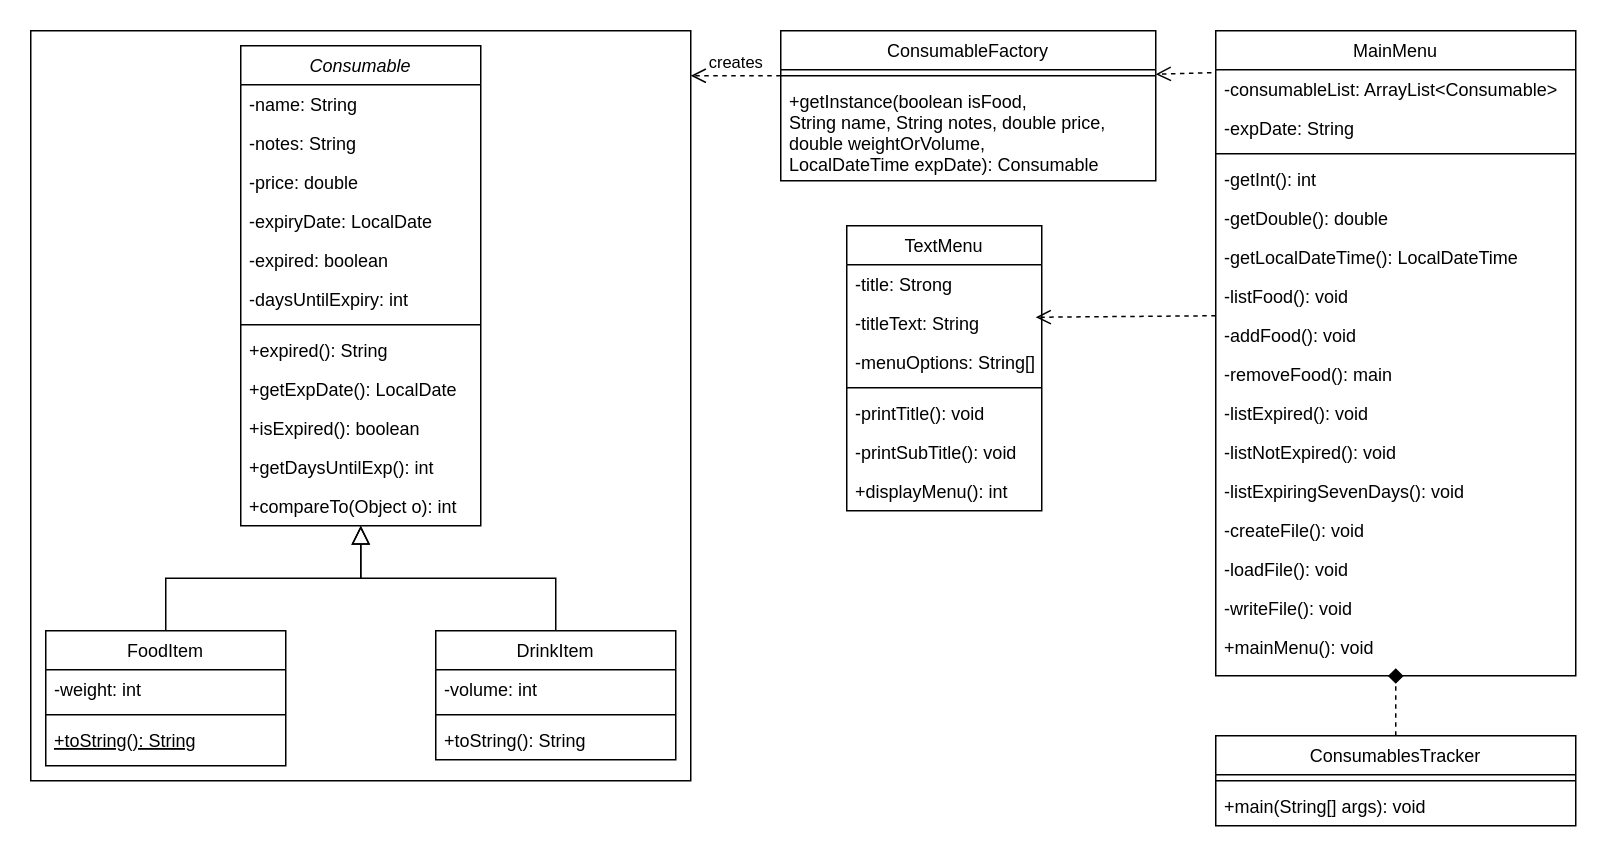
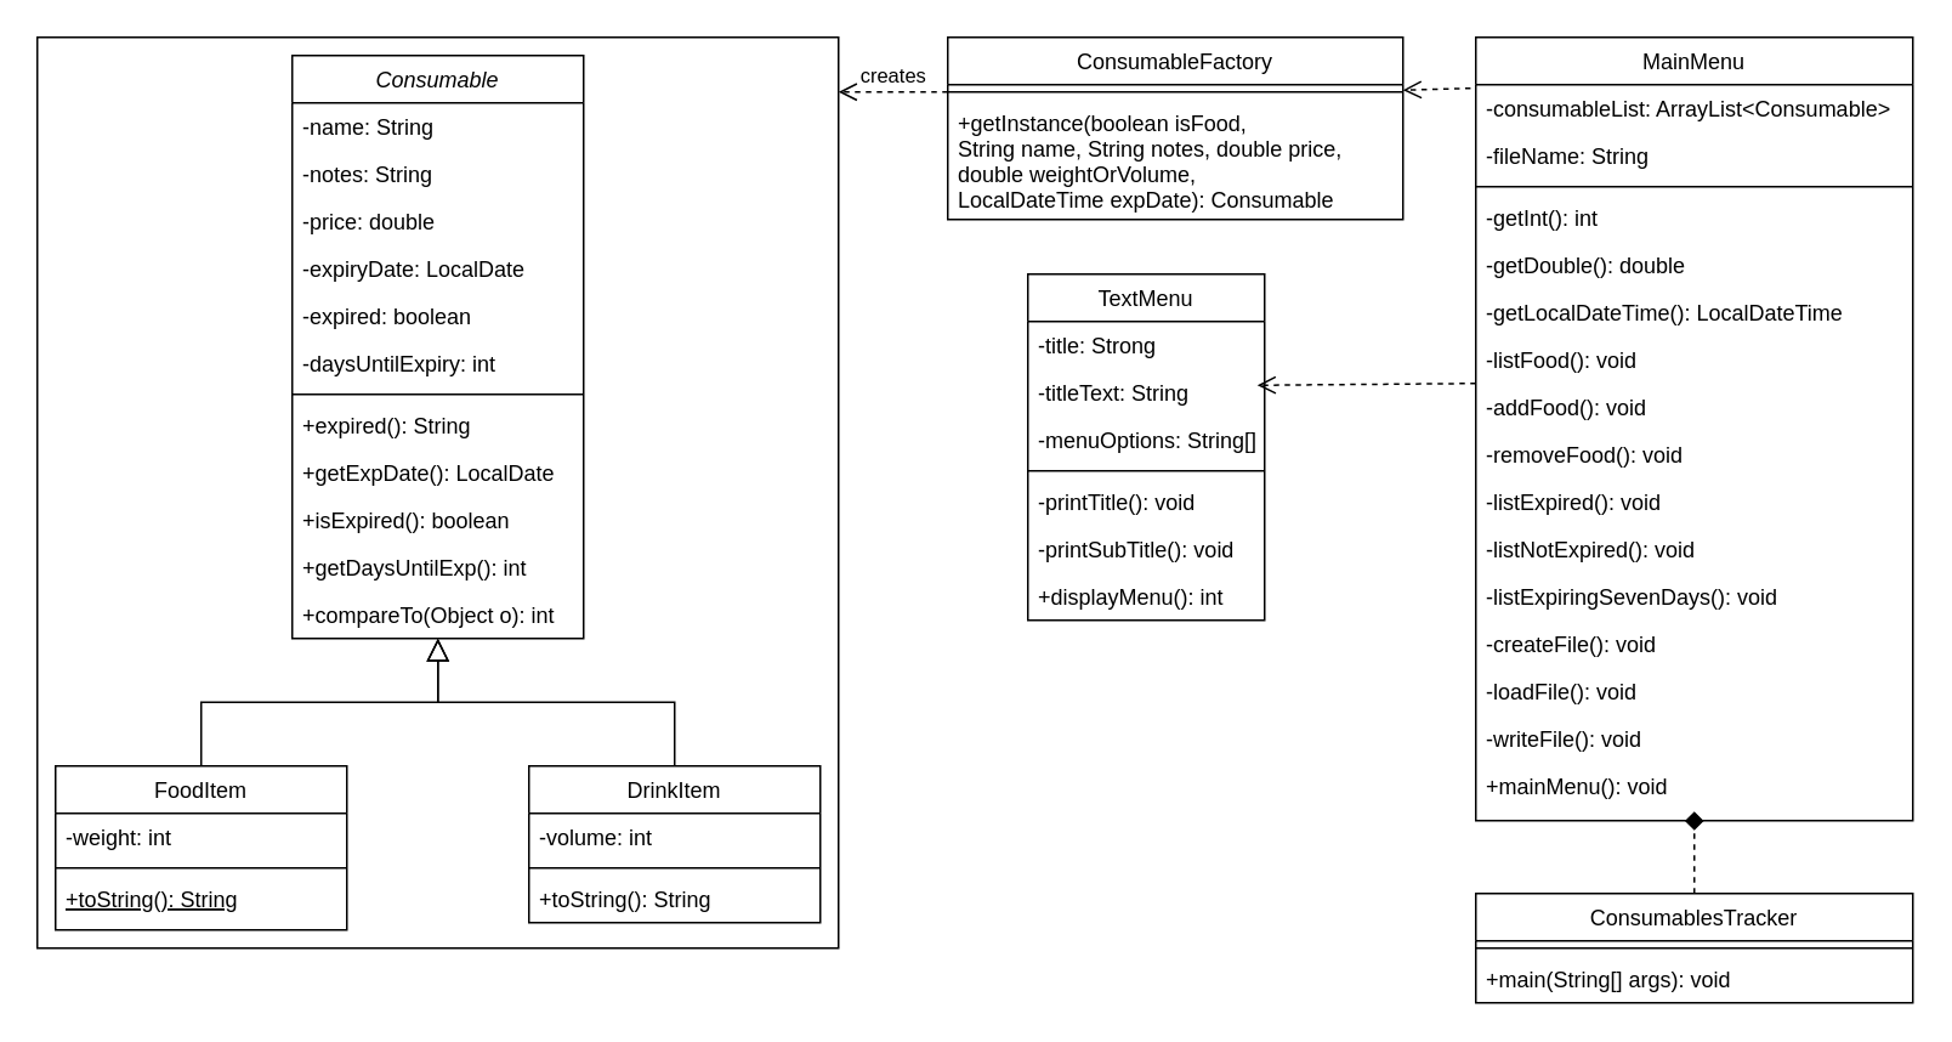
  <mxCell id="0" />
  <mxCell id="1" parent="0" />
  <mxCell id="2" value="" style="rounded=0;whiteSpace=wrap;html=1;" parent="1" vertex="1"><mxGeometry x="20" y="20" width="440" height="500" as="geometry" /></mxCell>
  <mxCell id="3" value="Consumable" style="swimlane;fontStyle=2;align=center;verticalAlign=top;childLayout=stackLayout;horizontal=1;startSize=26;horizontalStack=0;resizeParent=1;resizeLast=0;collapsible=1;marginBottom=0;rounded=0;shadow=0;strokeWidth=1;" parent="1" vertex="1"><mxGeometry x="160" y="30" width="160" height="320" as="geometry"><mxRectangle x="220" y="120" width="160" height="26" as="alternateBounds" /></mxGeometry></mxCell>
  <mxCell id="4" value="-name: String" style="text;align=left;verticalAlign=top;spacingLeft=4;spacingRight=4;overflow=hidden;rotatable=0;points=[[0,0.5],[1,0.5]];portConstraint=eastwest;" parent="3" vertex="1"><mxGeometry y="26" width="160" height="26" as="geometry" /></mxCell>
  <mxCell id="5" value="-notes: String" style="text;align=left;verticalAlign=top;spacingLeft=4;spacingRight=4;overflow=hidden;rotatable=0;points=[[0,0.5],[1,0.5]];portConstraint=eastwest;" parent="3" vertex="1"><mxGeometry y="52" width="160" height="26" as="geometry" /></mxCell>
  <mxCell id="6" value="-price: double" style="text;align=left;verticalAlign=top;spacingLeft=4;spacingRight=4;overflow=hidden;rotatable=0;points=[[0,0.5],[1,0.5]];portConstraint=eastwest;" parent="3" vertex="1"><mxGeometry y="78" width="160" height="26" as="geometry" /></mxCell>
  <mxCell id="7" value="-expiryDate: LocalDate" style="text;align=left;verticalAlign=top;spacingLeft=4;spacingRight=4;overflow=hidden;rotatable=0;points=[[0,0.5],[1,0.5]];portConstraint=eastwest;rounded=0;shadow=0;html=0;" parent="3" vertex="1"><mxGeometry y="104" width="160" height="26" as="geometry" /></mxCell>
  <mxCell id="8" value="-expired: boolean" style="text;align=left;verticalAlign=top;spacingLeft=4;spacingRight=4;overflow=hidden;rotatable=0;points=[[0,0.5],[1,0.5]];portConstraint=eastwest;rounded=0;shadow=0;html=0;" parent="3" vertex="1"><mxGeometry y="130" width="160" height="26" as="geometry" /></mxCell>
  <mxCell id="9" value="-daysUntilExpiry: int" style="text;align=left;verticalAlign=top;spacingLeft=4;spacingRight=4;overflow=hidden;rotatable=0;points=[[0,0.5],[1,0.5]];portConstraint=eastwest;rounded=0;shadow=0;html=0;" parent="3" vertex="1"><mxGeometry y="156" width="160" height="26" as="geometry" /></mxCell>
  <mxCell id="10" value="" style="line;html=1;strokeWidth=1;align=left;verticalAlign=middle;spacingTop=-1;spacingLeft=3;spacingRight=3;rotatable=0;labelPosition=right;points=[];portConstraint=eastwest;" parent="3" vertex="1"><mxGeometry y="182" width="160" height="8" as="geometry" /></mxCell>
  <mxCell id="11" value="+expired(): String" style="text;align=left;verticalAlign=top;spacingLeft=4;spacingRight=4;overflow=hidden;rotatable=0;points=[[0,0.5],[1,0.5]];portConstraint=eastwest;" parent="3" vertex="1"><mxGeometry y="190" width="160" height="26" as="geometry" /></mxCell>
  <mxCell id="12" value="+getExpDate(): LocalDate" style="text;align=left;verticalAlign=top;spacingLeft=4;spacingRight=4;overflow=hidden;rotatable=0;points=[[0,0.5],[1,0.5]];portConstraint=eastwest;" parent="3" vertex="1"><mxGeometry y="216" width="160" height="26" as="geometry" /></mxCell>
  <mxCell id="13" value="+isExpired(): boolean" style="text;align=left;verticalAlign=top;spacingLeft=4;spacingRight=4;overflow=hidden;rotatable=0;points=[[0,0.5],[1,0.5]];portConstraint=eastwest;" parent="3" vertex="1"><mxGeometry y="242" width="160" height="26" as="geometry" /></mxCell>
  <mxCell id="14" value="+getDaysUntilExp(): int" style="text;align=left;verticalAlign=top;spacingLeft=4;spacingRight=4;overflow=hidden;rotatable=0;points=[[0,0.5],[1,0.5]];portConstraint=eastwest;" parent="3" vertex="1"><mxGeometry y="268" width="160" height="26" as="geometry" /></mxCell>
  <mxCell id="15" value="+compareTo(Object o): int" style="text;align=left;verticalAlign=top;spacingLeft=4;spacingRight=4;overflow=hidden;rotatable=0;points=[[0,0.5],[1,0.5]];portConstraint=eastwest;" vertex="1" parent="3"><mxGeometry y="294" width="160" height="26" as="geometry" /></mxCell>
  <mxCell id="16" value="FoodItem" style="swimlane;fontStyle=0;align=center;verticalAlign=top;childLayout=stackLayout;horizontal=1;startSize=26;horizontalStack=0;resizeParent=1;resizeLast=0;collapsible=1;marginBottom=0;rounded=0;shadow=0;strokeWidth=1;" parent="1" vertex="1"><mxGeometry x="30" y="420" width="160" height="90" as="geometry"><mxRectangle x="130" y="380" width="160" height="26" as="alternateBounds" /></mxGeometry></mxCell>
  <mxCell id="17" value="-weight: int" style="text;align=left;verticalAlign=top;spacingLeft=4;spacingRight=4;overflow=hidden;rotatable=0;points=[[0,0.5],[1,0.5]];portConstraint=eastwest;" parent="16" vertex="1"><mxGeometry y="26" width="160" height="26" as="geometry" /></mxCell>
  <mxCell id="18" value="" style="line;html=1;strokeWidth=1;align=left;verticalAlign=middle;spacingTop=-1;spacingLeft=3;spacingRight=3;rotatable=0;labelPosition=right;points=[];portConstraint=eastwest;" parent="16" vertex="1"><mxGeometry y="52" width="160" height="8" as="geometry" /></mxCell>
  <mxCell id="19" value="+toString(): String" style="text;align=left;verticalAlign=top;spacingLeft=4;spacingRight=4;overflow=hidden;rotatable=0;points=[[0,0.5],[1,0.5]];portConstraint=eastwest;fontStyle=4" parent="16" vertex="1"><mxGeometry y="60" width="160" height="26" as="geometry" /></mxCell>
  <mxCell id="20" value="" style="endArrow=block;endSize=10;endFill=0;shadow=0;strokeWidth=1;rounded=0;edgeStyle=elbowEdgeStyle;elbow=vertical;" parent="1" source="16" target="3" edge="1"><mxGeometry width="160" relative="1" as="geometry"><mxPoint x="140" y="133" as="sourcePoint" /><mxPoint x="140" y="133" as="targetPoint" /></mxGeometry></mxCell>
  <mxCell id="21" value="DrinkItem" style="swimlane;fontStyle=0;align=center;verticalAlign=top;childLayout=stackLayout;horizontal=1;startSize=26;horizontalStack=0;resizeParent=1;resizeLast=0;collapsible=1;marginBottom=0;rounded=0;shadow=0;strokeWidth=1;" parent="1" vertex="1"><mxGeometry x="290" y="420" width="160" height="86" as="geometry"><mxRectangle x="340" y="380" width="170" height="26" as="alternateBounds" /></mxGeometry></mxCell>
  <mxCell id="22" value="-volume: int" style="text;align=left;verticalAlign=top;spacingLeft=4;spacingRight=4;overflow=hidden;rotatable=0;points=[[0,0.5],[1,0.5]];portConstraint=eastwest;" parent="21" vertex="1"><mxGeometry y="26" width="160" height="26" as="geometry" /></mxCell>
  <mxCell id="23" value="" style="line;html=1;strokeWidth=1;align=left;verticalAlign=middle;spacingTop=-1;spacingLeft=3;spacingRight=3;rotatable=0;labelPosition=right;points=[];portConstraint=eastwest;" parent="21" vertex="1"><mxGeometry y="52" width="160" height="8" as="geometry" /></mxCell>
  <mxCell id="24" value="+toString(): String" style="text;align=left;verticalAlign=top;spacingLeft=4;spacingRight=4;overflow=hidden;rotatable=0;points=[[0,0.5],[1,0.5]];portConstraint=eastwest;" parent="21" vertex="1"><mxGeometry y="60" width="160" height="26" as="geometry" /></mxCell>
  <mxCell id="25" value="" style="endArrow=block;endSize=10;endFill=0;shadow=0;strokeWidth=1;rounded=0;edgeStyle=elbowEdgeStyle;elbow=vertical;" parent="1" source="21" target="3" edge="1"><mxGeometry width="160" relative="1" as="geometry"><mxPoint x="150" y="303" as="sourcePoint" /><mxPoint x="250" y="201" as="targetPoint" /></mxGeometry></mxCell>
  <mxCell id="26" value="TextMenu" style="swimlane;fontStyle=0;align=center;verticalAlign=top;childLayout=stackLayout;horizontal=1;startSize=26;horizontalStack=0;resizeParent=1;resizeLast=0;collapsible=1;marginBottom=0;rounded=0;shadow=0;strokeWidth=1;" parent="1" vertex="1"><mxGeometry x="564" y="150" width="130" height="190" as="geometry"><mxRectangle x="550" y="140" width="160" height="26" as="alternateBounds" /></mxGeometry></mxCell>
  <mxCell id="27" value="-title: Strong" style="text;align=left;verticalAlign=top;spacingLeft=4;spacingRight=4;overflow=hidden;rotatable=0;points=[[0,0.5],[1,0.5]];portConstraint=eastwest;rounded=0;shadow=0;html=0;" parent="26" vertex="1"><mxGeometry y="26" width="130" height="26" as="geometry" /></mxCell>
  <mxCell id="28" value="-titleText: String" style="text;align=left;verticalAlign=top;spacingLeft=4;spacingRight=4;overflow=hidden;rotatable=0;points=[[0,0.5],[1,0.5]];portConstraint=eastwest;" parent="26" vertex="1"><mxGeometry y="52" width="130" height="26" as="geometry" /></mxCell>
  <mxCell id="29" value="-menuOptions: String[]" style="text;align=left;verticalAlign=top;spacingLeft=4;spacingRight=4;overflow=hidden;rotatable=0;points=[[0,0.5],[1,0.5]];portConstraint=eastwest;rounded=0;shadow=0;html=0;" vertex="1" parent="26"><mxGeometry y="78" width="130" height="26" as="geometry" /></mxCell>
  <mxCell id="30" value="" style="line;html=1;strokeWidth=1;align=left;verticalAlign=middle;spacingTop=-1;spacingLeft=3;spacingRight=3;rotatable=0;labelPosition=right;points=[];portConstraint=eastwest;" parent="26" vertex="1"><mxGeometry y="104" width="130" height="8" as="geometry" /></mxCell>
  <mxCell id="31" value="-printTitle(): void" style="text;align=left;verticalAlign=top;spacingLeft=4;spacingRight=4;overflow=hidden;rotatable=0;points=[[0,0.5],[1,0.5]];portConstraint=eastwest;" parent="26" vertex="1"><mxGeometry y="112" width="130" height="26" as="geometry" /></mxCell>
  <mxCell id="32" value="-printSubTitle(): void" style="text;align=left;verticalAlign=top;spacingLeft=4;spacingRight=4;overflow=hidden;rotatable=0;points=[[0,0.5],[1,0.5]];portConstraint=eastwest;" vertex="1" parent="26"><mxGeometry y="138" width="130" height="26" as="geometry" /></mxCell>
  <mxCell id="33" value="+displayMenu(): int" style="text;align=left;verticalAlign=top;spacingLeft=4;spacingRight=4;overflow=hidden;rotatable=0;points=[[0,0.5],[1,0.5]];portConstraint=eastwest;" parent="26" vertex="1"><mxGeometry y="164" width="130" height="26" as="geometry" /></mxCell>
  <mxCell id="34" value="ConsumableFactory" style="swimlane;fontStyle=0;align=center;verticalAlign=top;childLayout=stackLayout;horizontal=1;startSize=26;horizontalStack=0;resizeParent=1;resizeLast=0;collapsible=1;marginBottom=0;rounded=0;shadow=0;strokeWidth=1;" parent="1" vertex="1"><mxGeometry x="520" y="20" width="250" height="100" as="geometry"><mxRectangle x="340" y="380" width="170" height="26" as="alternateBounds" /></mxGeometry></mxCell>
  <mxCell id="35" value="" style="line;html=1;strokeWidth=1;align=left;verticalAlign=middle;spacingTop=-1;spacingLeft=3;spacingRight=3;rotatable=0;labelPosition=right;points=[];portConstraint=eastwest;" parent="34" vertex="1"><mxGeometry y="26" width="250" height="8" as="geometry" /></mxCell>
  <mxCell id="36" value="+getInstance(boolean isFood,&#10;String name, String notes, double price, &#10;double weightOrVolume,&#10;LocalDateTime expDate): Consumable" style="text;align=left;verticalAlign=top;spacingLeft=4;spacingRight=4;overflow=hidden;rotatable=0;points=[[0,0.5],[1,0.5]];portConstraint=eastwest;" parent="34" vertex="1"><mxGeometry y="34" width="250" height="66" as="geometry" /></mxCell>
  <mxCell id="37" value="creates" style="html=1;verticalAlign=bottom;endArrow=open;dashed=1;endSize=8;rounded=0;exitX=0;exitY=0.5;exitDx=0;exitDy=0;exitPerimeter=0;" parent="1" source="35" edge="1"><mxGeometry relative="1" as="geometry"><mxPoint x="334" y="570" as="sourcePoint" /><mxPoint x="460" y="50" as="targetPoint" /></mxGeometry></mxCell>
  <mxCell id="38" value="MainMenu" style="swimlane;fontStyle=0;align=center;verticalAlign=top;childLayout=stackLayout;horizontal=1;startSize=26;horizontalStack=0;resizeParent=1;resizeLast=0;collapsible=1;marginBottom=0;rounded=0;shadow=0;strokeWidth=1;" parent="1" vertex="1"><mxGeometry x="810" y="20" width="240" height="430" as="geometry"><mxRectangle x="550" y="140" width="160" height="26" as="alternateBounds" /></mxGeometry></mxCell>
  <mxCell id="39" value="-consumableList: ArrayList&lt;Consumable&gt;" style="text;align=left;verticalAlign=top;spacingLeft=4;spacingRight=4;overflow=hidden;rotatable=0;points=[[0,0.5],[1,0.5]];portConstraint=eastwest;rounded=0;shadow=0;html=0;" parent="38" vertex="1"><mxGeometry y="26" width="240" height="26" as="geometry" /></mxCell>
- <mxCell id="40" value="-expDate: String" style="text;align=left;verticalAlign=top;spacingLeft=4;spacingRight=4;overflow=hidden;rotatable=0;points=[[0,0.5],[1,0.5]];portConstraint=eastwest;rounded=0;shadow=0;html=0;" vertex="1" parent="38"><mxGeometry y="52" width="240" height="26" as="geometry" /></mxCell>
+ <mxCell id="40" value="-fileName: String" style="text;align=left;verticalAlign=top;spacingLeft=4;spacingRight=4;overflow=hidden;rotatable=0;points=[[0,0.5],[1,0.5]];portConstraint=eastwest;rounded=0;shadow=0;html=0;" vertex="1" parent="38"><mxGeometry y="52" width="240" height="26" as="geometry" /></mxCell>
  <mxCell id="41" value="" style="line;html=1;strokeWidth=1;align=left;verticalAlign=middle;spacingTop=-1;spacingLeft=3;spacingRight=3;rotatable=0;labelPosition=right;points=[];portConstraint=eastwest;" parent="38" vertex="1"><mxGeometry y="78" width="240" height="8" as="geometry" /></mxCell>
  <mxCell id="42" value="-getInt(): int" style="text;align=left;verticalAlign=top;spacingLeft=4;spacingRight=4;overflow=hidden;rotatable=0;points=[[0,0.5],[1,0.5]];portConstraint=eastwest;" parent="38" vertex="1"><mxGeometry y="86" width="240" height="26" as="geometry" /></mxCell>
  <mxCell id="43" value="-getDouble(): double" style="text;align=left;verticalAlign=top;spacingLeft=4;spacingRight=4;overflow=hidden;rotatable=0;points=[[0,0.5],[1,0.5]];portConstraint=eastwest;" parent="38" vertex="1"><mxGeometry y="112" width="240" height="26" as="geometry" /></mxCell>
  <mxCell id="44" value="-getLocalDateTime(): LocalDateTime" style="text;align=left;verticalAlign=top;spacingLeft=4;spacingRight=4;overflow=hidden;rotatable=0;points=[[0,0.5],[1,0.5]];portConstraint=eastwest;" vertex="1" parent="38"><mxGeometry y="138" width="240" height="26" as="geometry" /></mxCell>
  <mxCell id="45" value="-listFood(): void" style="text;align=left;verticalAlign=top;spacingLeft=4;spacingRight=4;overflow=hidden;rotatable=0;points=[[0,0.5],[1,0.5]];portConstraint=eastwest;" parent="38" vertex="1"><mxGeometry y="164" width="240" height="26" as="geometry" /></mxCell>
  <mxCell id="46" value="-addFood(): void" style="text;align=left;verticalAlign=top;spacingLeft=4;spacingRight=4;overflow=hidden;rotatable=0;points=[[0,0.5],[1,0.5]];portConstraint=eastwest;" parent="38" vertex="1"><mxGeometry y="190" width="240" height="26" as="geometry" /></mxCell>
- <mxCell id="47" value="-removeFood(): main" style="text;align=left;verticalAlign=top;spacingLeft=4;spacingRight=4;overflow=hidden;rotatable=0;points=[[0,0.5],[1,0.5]];portConstraint=eastwest;" parent="38" vertex="1"><mxGeometry y="216" width="240" height="26" as="geometry" /></mxCell>
+ <mxCell id="47" value="-removeFood(): void" style="text;align=left;verticalAlign=top;spacingLeft=4;spacingRight=4;overflow=hidden;rotatable=0;points=[[0,0.5],[1,0.5]];portConstraint=eastwest;" parent="38" vertex="1"><mxGeometry y="216" width="240" height="26" as="geometry" /></mxCell>
  <mxCell id="48" value="-listExpired(): void" style="text;align=left;verticalAlign=top;spacingLeft=4;spacingRight=4;overflow=hidden;rotatable=0;points=[[0,0.5],[1,0.5]];portConstraint=eastwest;" parent="38" vertex="1"><mxGeometry y="242" width="240" height="26" as="geometry" /></mxCell>
  <mxCell id="49" value="-listNotExpired(): void" style="text;align=left;verticalAlign=top;spacingLeft=4;spacingRight=4;overflow=hidden;rotatable=0;points=[[0,0.5],[1,0.5]];portConstraint=eastwest;" parent="38" vertex="1"><mxGeometry y="268" width="240" height="26" as="geometry" /></mxCell>
  <mxCell id="50" value="-listExpiringSevenDays(): void" style="text;align=left;verticalAlign=top;spacingLeft=4;spacingRight=4;overflow=hidden;rotatable=0;points=[[0,0.5],[1,0.5]];portConstraint=eastwest;" parent="38" vertex="1"><mxGeometry y="294" width="240" height="26" as="geometry" /></mxCell>
  <mxCell id="51" value="-createFile(): void" style="text;align=left;verticalAlign=top;spacingLeft=4;spacingRight=4;overflow=hidden;rotatable=0;points=[[0,0.5],[1,0.5]];portConstraint=eastwest;" parent="38" vertex="1"><mxGeometry y="320" width="240" height="26" as="geometry" /></mxCell>
  <mxCell id="52" value="-loadFile(): void" style="text;align=left;verticalAlign=top;spacingLeft=4;spacingRight=4;overflow=hidden;rotatable=0;points=[[0,0.5],[1,0.5]];portConstraint=eastwest;" vertex="1" parent="38"><mxGeometry y="346" width="240" height="26" as="geometry" /></mxCell>
  <mxCell id="53" value="-writeFile(): void" style="text;align=left;verticalAlign=top;spacingLeft=4;spacingRight=4;overflow=hidden;rotatable=0;points=[[0,0.5],[1,0.5]];portConstraint=eastwest;" vertex="1" parent="38"><mxGeometry y="372" width="240" height="26" as="geometry" /></mxCell>
  <mxCell id="54" value="+mainMenu(): void" style="text;align=left;verticalAlign=top;spacingLeft=4;spacingRight=4;overflow=hidden;rotatable=0;points=[[0,0.5],[1,0.5]];portConstraint=eastwest;" vertex="1" parent="38"><mxGeometry y="398" width="240" height="26" as="geometry" /></mxCell>
  <mxCell id="55" value="ConsumablesTracker" style="swimlane;fontStyle=0;align=center;verticalAlign=top;childLayout=stackLayout;horizontal=1;startSize=26;horizontalStack=0;resizeParent=1;resizeLast=0;collapsible=1;marginBottom=0;rounded=0;shadow=0;strokeWidth=1;" parent="1" vertex="1"><mxGeometry x="810" y="490" width="240" height="60" as="geometry"><mxRectangle x="550" y="140" width="160" height="26" as="alternateBounds" /></mxGeometry></mxCell>
  <mxCell id="56" value="" style="line;html=1;strokeWidth=1;align=left;verticalAlign=middle;spacingTop=-1;spacingLeft=3;spacingRight=3;rotatable=0;labelPosition=right;points=[];portConstraint=eastwest;" parent="55" vertex="1"><mxGeometry y="26" width="240" height="8" as="geometry" /></mxCell>
  <mxCell id="57" value="+main(String[] args): void" style="text;align=left;verticalAlign=top;spacingLeft=4;spacingRight=4;overflow=hidden;rotatable=0;points=[[0,0.5],[1,0.5]];portConstraint=eastwest;" parent="55" vertex="1"><mxGeometry y="34" width="240" height="26" as="geometry" /></mxCell>
  <mxCell id="58" value="" style="html=1;verticalAlign=bottom;endArrow=open;dashed=1;endSize=8;rounded=0;exitX=0;exitY=0;exitDx=0;exitDy=0;exitPerimeter=0;" parent="1" source="46" edge="1"><mxGeometry relative="1" as="geometry"><mxPoint x="800" y="211" as="sourcePoint" /><mxPoint x="690" y="211" as="targetPoint" /></mxGeometry></mxCell>
  <mxCell id="59" value="" style="html=1;verticalAlign=bottom;endArrow=diamond;dashed=1;endSize=8;rounded=0;entryX=0.5;entryY=1.038;entryDx=0;entryDy=0;entryPerimeter=0;exitX=0.5;exitY=0;exitDx=0;exitDy=0;" parent="1" source="55" target="54" edge="1"><mxGeometry relative="1" as="geometry"><mxPoint x="930" y="500" as="sourcePoint" /><mxPoint x="800" y="720" as="targetPoint" /></mxGeometry></mxCell>
  <mxCell id="60" value="" style="html=1;verticalAlign=bottom;endArrow=open;dashed=1;endSize=8;rounded=0;exitX=-0.012;exitY=0.077;exitDx=0;exitDy=0;exitPerimeter=0;entryX=1;entryY=-0.076;entryDx=0;entryDy=0;entryPerimeter=0;" edge="1" parent="1" source="39" target="36"><mxGeometry relative="1" as="geometry"><mxPoint x="640" y="300" as="sourcePoint" /><mxPoint x="780" y="270" as="targetPoint" /></mxGeometry></mxCell>
